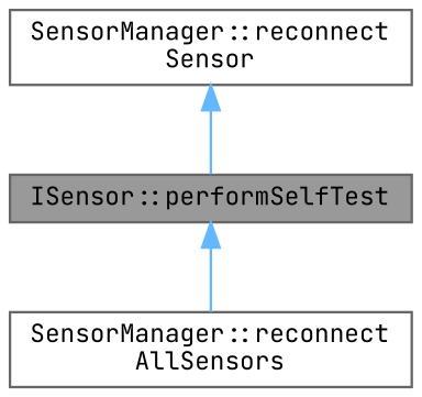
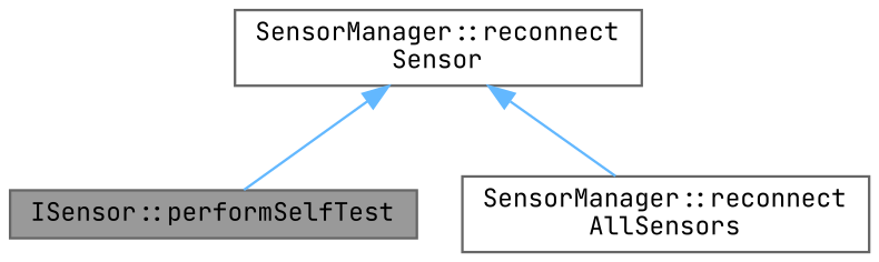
  digraph {
    fontname="JetBrains Mono"
    rankdir=TB
    node [color=grey40 fillcolor=white fontname="JetBrains Mono" fontsize=10 shape=box style=filled]
    edge [color=steelblue1 dir=back fontname="JetBrains Mono" fontsize=10 labelfontname=Helvetica labelfontsize=10 style=solid]
    n1 [color=gray40 fillcolor=grey60 fontcolor=black height=0.2 label="ISensor::performSelfTest" width=0.4]
    n2 [height=0.2 label="SensorManager::reconnect\lSensor" width=0.4]
    n3 [height=0.2 label="SensorManager::reconnect\lAllSensors" width=0.4]
    n2 -> n1
-   n1 -> n3
+   n2 -> n3
  }
